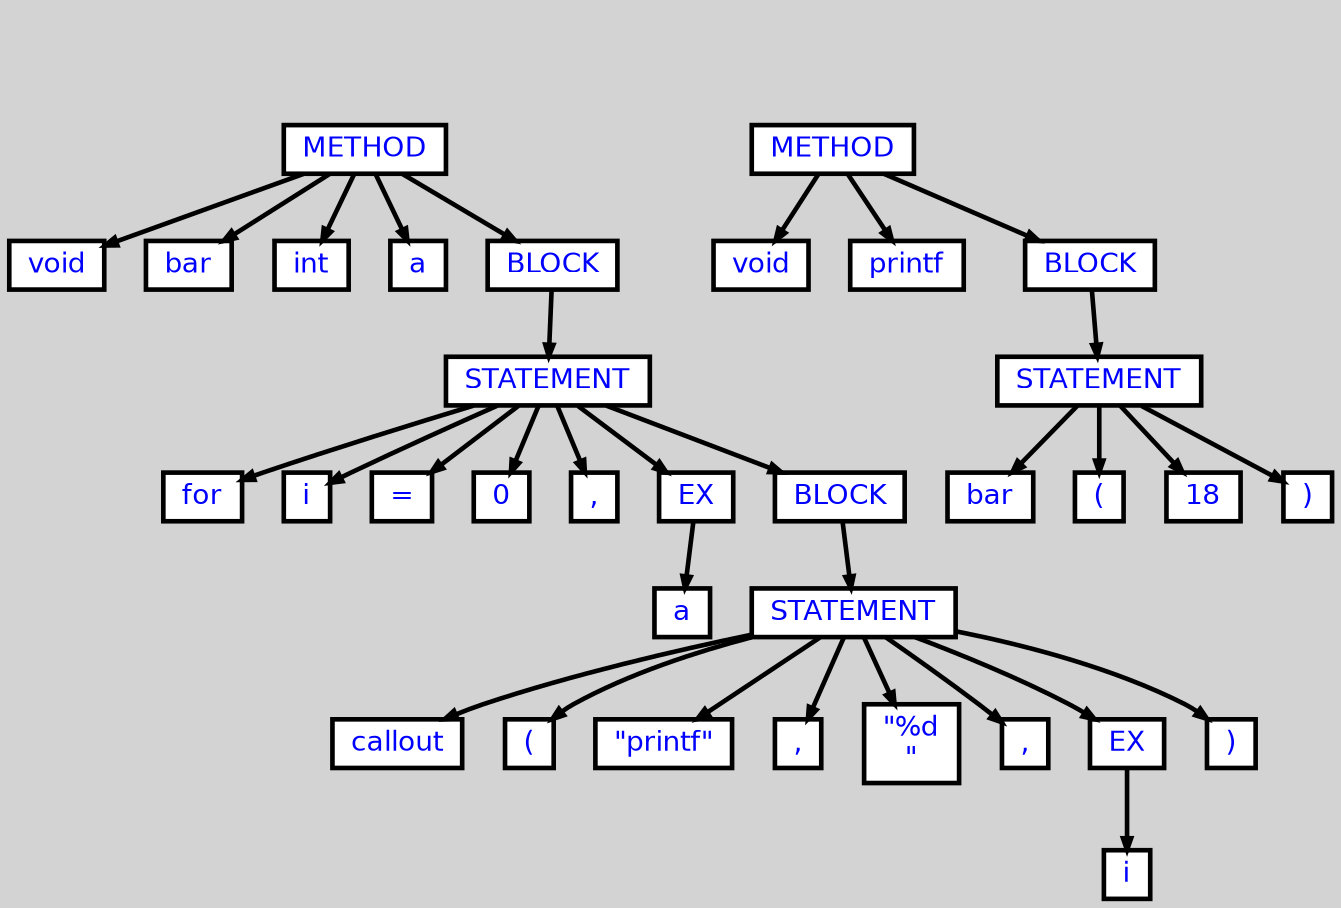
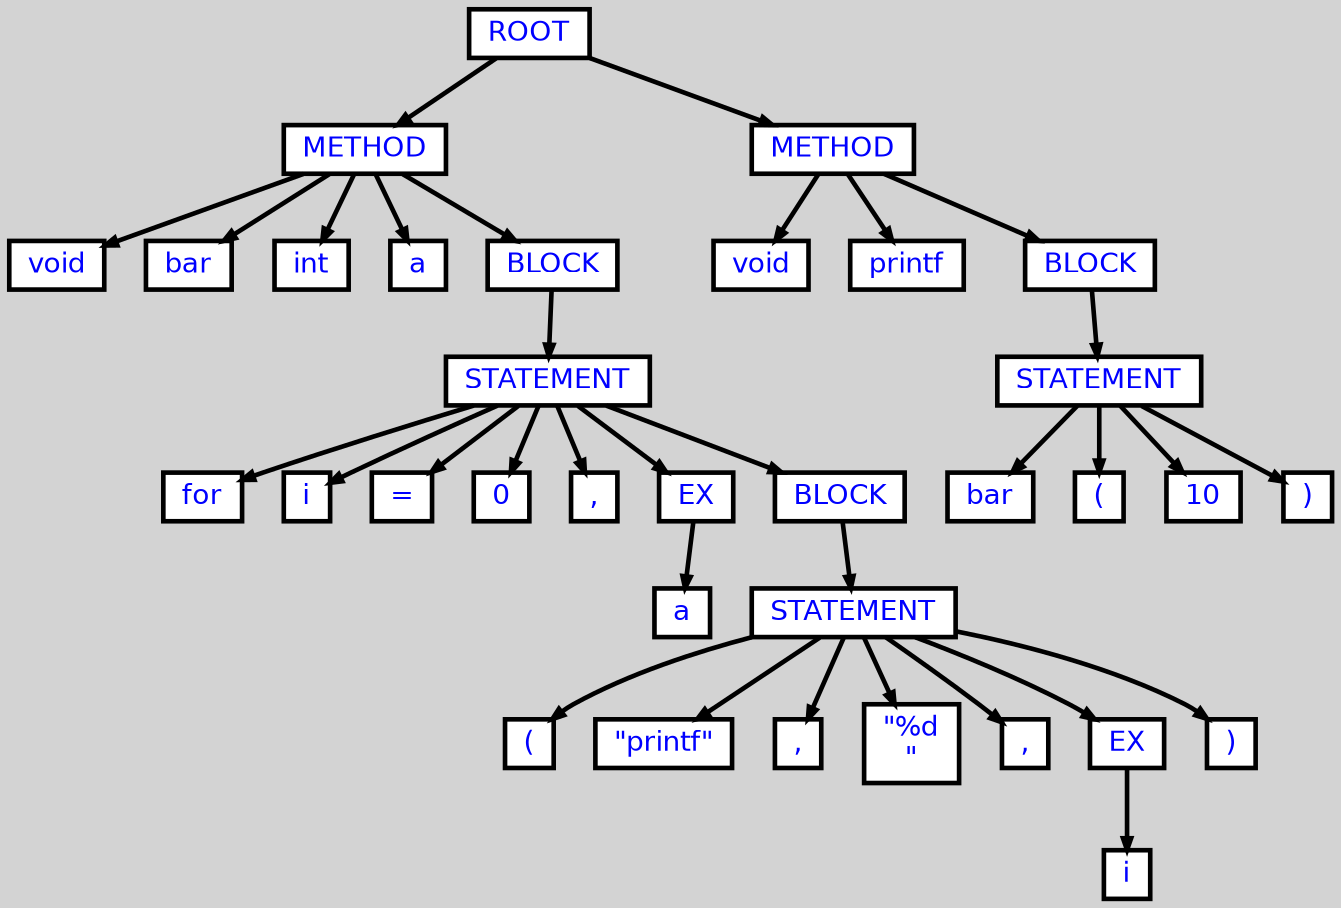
  digraph {
    bgcolor=lightgrey
    fontname="DejaVu Sans"
    ordering=out
    ranksep=.4
    node [color=black fillcolor=white fixedsize=false fontcolor=blue fontname="DejaVu Sans" fontsize=12 shape=box style="filled, solid, bold"]
    edge [arrowsize=.5 color=black fontname="DejaVu Sans" style=bold]
+   n1 [height=.25 label=ROOT width=.25]
    n2 [height=.25 label=METHOD width=.25]
    n3 [height=.25 label=METHOD width=.25]
    n4 [height=.25 label=void width=.25]
    n5 [height=.25 label=bar width=.25]
    n6 [height=.25 label=int width=.25]
    n7 [height=.25 label=a width=.25]
    n8 [height=.25 label=BLOCK width=.25]
    n9 [height=.25 label=void width=.25]
    n10 [height=.25 label=printf width=.25]
    n11 [height=.25 label=BLOCK width=.25]
    n12 [height=.25 label=STATEMENT width=.25]
    n13 [height=.25 label=for width=.25]
    n14 [height=.25 label=i width=.25]
    n15 [height=.25 label="=" width=.25]
    n16 [height=.25 label=0 width=.25]
    n17 [height=.25 label="," width=.25]
    n18 [height=.25 label=EX width=.25]
    n19 [height=.25 label=BLOCK width=.25]
    n20 [height=.25 label=a width=.25]
    n21 [height=.25 label=STATEMENT width=.25]
-   n22 [height=.25 label=callout width=.25]
    n23 [height=.25 label="(" width=.25]
    n24 [height=.25 label="\"printf\"" width=.25]
    n25 [height=.25 label="," width=.25]
    n26 [height=.25 label="\"%d\n\"" width=.25]
    n27 [height=.25 label="," width=.25]
    n28 [height=.25 label=EX width=.25]
    n29 [height=.25 label=")" width=.25]
    n30 [height=.25 label=i width=.25]
    n31 [height=.25 label=STATEMENT width=.25]
    n32 [height=.25 label=bar width=.25]
    n33 [height=.25 label="(" width=.25]
-   n34 [height=.25 label=18 width=.25]
+   n34 [height=.25 label=10 width=.25]
    n35 [height=.25 label=")" width=.25]
+   n1 -> n2
+   n1 -> n3
    n2 -> n4
    n2 -> n5
    n2 -> n6
    n2 -> n7
    n2 -> n8
    n3 -> n9
    n3 -> n10
    n3 -> n11
    n8 -> n12
    n11 -> n31
    n12 -> n13
    n12 -> n14
    n12 -> n15
    n12 -> n16
    n12 -> n17
    n12 -> n18
    n12 -> n19
    n18 -> n20
    n19 -> n21
-   n21 -> n22
    n21 -> n23
    n21 -> n24
    n21 -> n25
    n21 -> n26
    n21 -> n27
    n21 -> n28
    n21 -> n29
    n28 -> n30
    n31 -> n32
    n31 -> n33
    n31 -> n34
    n31 -> n35
  }
